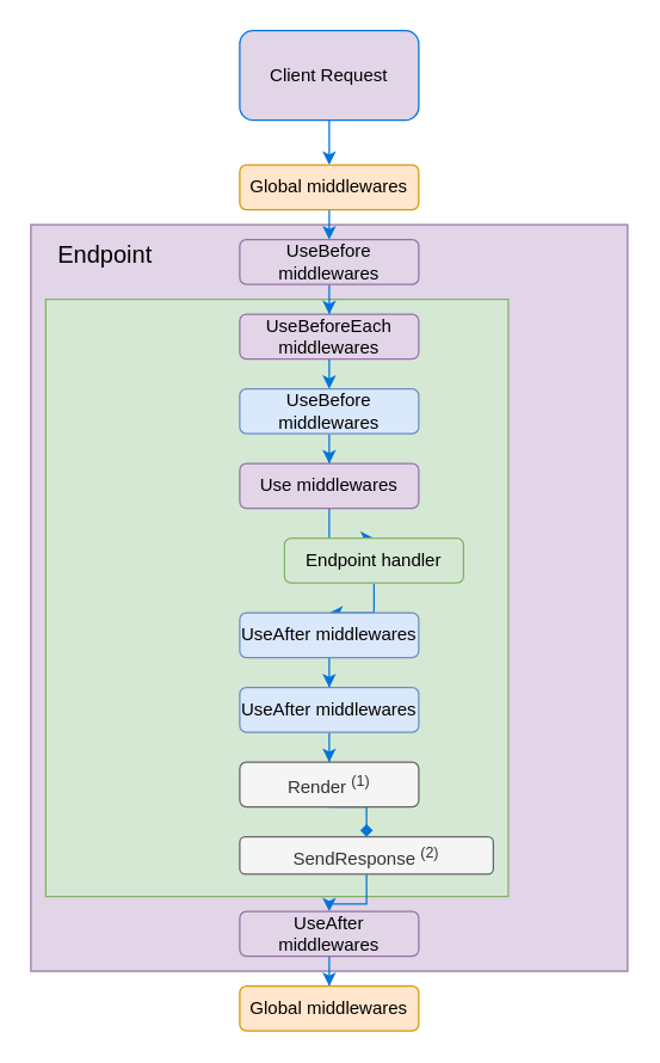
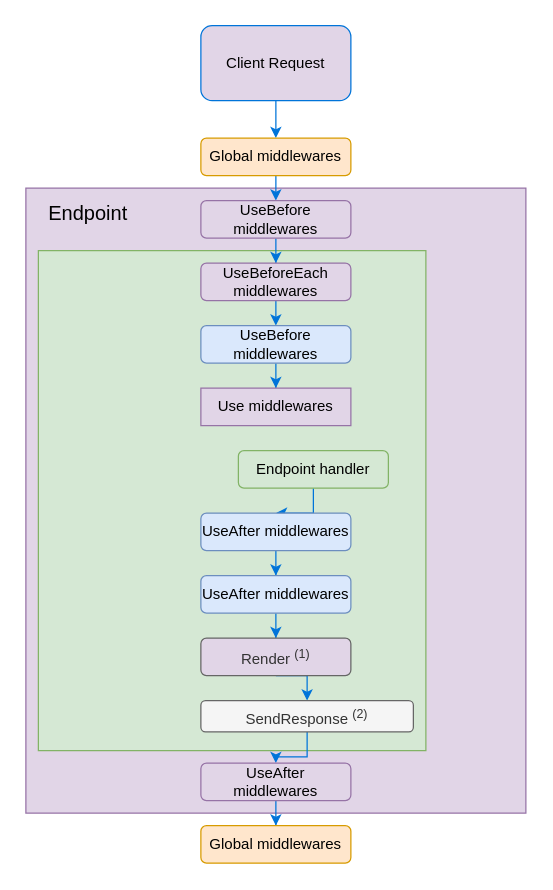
  <mxCell id="0" />
  <mxCell id="1" parent="0" />
  <mxCell id="2" value="" style="rounded=0;whiteSpace=wrap;html=1;strokeColor=#9673a6;fillColor=#e1d5e7;" vertex="1" parent="1"><mxGeometry x="20" y="150" width="400" height="500" as="geometry" /></mxCell>
  <mxCell id="3" value="" style="rounded=0;whiteSpace=wrap;html=1;strokeColor=#82b366;fillColor=#d5e8d4;" vertex="1" parent="1"><mxGeometry x="30" y="200" width="310" height="400" as="geometry" /></mxCell>
  <mxCell id="4" style="edgeStyle=orthogonalEdgeStyle;rounded=0;orthogonalLoop=1;jettySize=auto;html=1;exitX=0.5;exitY=1;exitDx=0;exitDy=0;entryX=0.5;entryY=0;entryDx=0;entryDy=0;strokeColor=#0074d9;" edge="1" parent="1" source="5" target="7"><mxGeometry relative="1" as="geometry" /></mxCell>
  <mxCell id="5" value="Client Request" style="rounded=1;whiteSpace=wrap;html=1;strokeColor=#0074d9;fontFamily=Helvetica;fillColor=#e1d5e7;" vertex="1" parent="1"><mxGeometry x="160" y="20" width="120" height="60" as="geometry" /></mxCell>
  <mxCell id="6" style="edgeStyle=orthogonalEdgeStyle;rounded=0;orthogonalLoop=1;jettySize=auto;html=1;exitX=0.5;exitY=1;exitDx=0;exitDy=0;entryX=0.5;entryY=0;entryDx=0;entryDy=0;strokeColor=#0074d9;" edge="1" parent="1" source="7" target="9"><mxGeometry relative="1" as="geometry" /></mxCell>
  <mxCell id="7" value="Global middlewares" style="rounded=1;whiteSpace=wrap;html=1;strokeColor=#d79b00;fillColor=#ffe6cc;fontFamily=Helvetica;" vertex="1" parent="1"><mxGeometry x="160" y="110" width="120" height="30" as="geometry" /></mxCell>
  <mxCell id="8" style="edgeStyle=orthogonalEdgeStyle;rounded=0;orthogonalLoop=1;jettySize=auto;html=1;exitX=0.5;exitY=1;exitDx=0;exitDy=0;strokeColor=#0074d9;" edge="1" parent="1" source="9" target="11"><mxGeometry relative="1" as="geometry" /></mxCell>
  <mxCell id="9" value="&lt;div&gt;UseBefore &lt;br&gt;&lt;/div&gt;&lt;div&gt;middlewares&lt;/div&gt;" style="rounded=1;whiteSpace=wrap;html=1;strokeColor=#9673a6;fillColor=#e1d5e7;fontFamily=Helvetica;" vertex="1" parent="1"><mxGeometry x="160" y="160" width="120" height="30" as="geometry" /></mxCell>
  <mxCell id="10" style="edgeStyle=orthogonalEdgeStyle;rounded=0;orthogonalLoop=1;jettySize=auto;html=1;exitX=0.5;exitY=1;exitDx=0;exitDy=0;entryX=0.5;entryY=0;entryDx=0;entryDy=0;strokeColor=#0074d9;" edge="1" parent="1" source="11" target="13"><mxGeometry relative="1" as="geometry" /></mxCell>
  <mxCell id="11" value="UseBeforeEach middlewares" style="rounded=1;whiteSpace=wrap;html=1;strokeColor=#9673a6;fillColor=#e1d5e7;fontFamily=Helvetica;" vertex="1" parent="1"><mxGeometry x="160" y="210" width="120" height="30" as="geometry" /></mxCell>
  <mxCell id="12" value="" style="edgeStyle=orthogonalEdgeStyle;rounded=0;orthogonalLoop=1;jettySize=auto;html=1;strokeColor=#0074d9;" edge="1" parent="1" source="13" target="15"><mxGeometry relative="1" as="geometry" /></mxCell>
  <mxCell id="13" value="UseBefore middlewares" style="rounded=1;whiteSpace=wrap;html=1;strokeColor=#6c8ebf;fillColor=#dae8fc;fontFamily=Helvetica;" vertex="1" parent="1"><mxGeometry x="160" y="260" width="120" height="30" as="geometry" /></mxCell>
- <mxCell id="14" value="" style="edgeStyle=orthogonalEdgeStyle;rounded=0;orthogonalLoop=1;jettySize=auto;html=1;strokeColor=#0074d9;" edge="1" parent="1" source="15" target="17"><mxGeometry relative="1" as="geometry" /></mxCell>
- <mxCell id="15" value="Use middlewares" style="rounded=1;whiteSpace=wrap;html=1;strokeColor=#9673a6;fillColor=#e1d5e7;fontFamily=Helvetica;" vertex="1" parent="1"><mxGeometry x="160" y="310" width="120" height="30" as="geometry" /></mxCell>
+ <mxCell id="15" value="Use middlewares" style="whiteSpace=wrap;html=1;strokeColor=#9673a6;fillColor=#e1d5e7;fontFamily=Helvetica;rounded=0;" vertex="1" parent="1"><mxGeometry x="160" y="310" width="120" height="30" as="geometry" /></mxCell>
  <mxCell id="16" value="" style="edgeStyle=orthogonalEdgeStyle;rounded=0;orthogonalLoop=1;jettySize=auto;html=1;strokeColor=#0074d9;" edge="1" parent="1" source="17" target="19"><mxGeometry relative="1" as="geometry" /></mxCell>
  <mxCell id="17" value="Endpoint handler" style="rounded=1;whiteSpace=wrap;html=1;strokeColor=#82b366;fillColor=#d5e8d4;fontFamily=Helvetica;" vertex="1" parent="1"><mxGeometry x="190" y="360" width="120" height="30" as="geometry" /></mxCell>
  <mxCell id="18" value="" style="edgeStyle=orthogonalEdgeStyle;rounded=0;orthogonalLoop=1;jettySize=auto;html=1;strokeColor=#0074d9;" edge="1" parent="1" source="19" target="21"><mxGeometry relative="1" as="geometry" /></mxCell>
  <mxCell id="19" value="UseAfter middlewares" style="rounded=1;whiteSpace=wrap;html=1;strokeColor=#6c8ebf;fillColor=#dae8fc;fontFamily=Helvetica;" vertex="1" parent="1"><mxGeometry x="160" y="410" width="120" height="30" as="geometry" /></mxCell>
  <mxCell id="20" value="" style="edgeStyle=orthogonalEdgeStyle;rounded=0;orthogonalLoop=1;jettySize=auto;html=1;strokeColor=#0074d9;" edge="1" parent="1" source="21" target="23"><mxGeometry relative="1" as="geometry" /></mxCell>
  <mxCell id="21" value="UseAfter middlewares" style="rounded=1;whiteSpace=wrap;html=1;strokeColor=#6c8ebf;fillColor=#dae8fc;fontFamily=Helvetica;" vertex="1" parent="1"><mxGeometry x="160" y="460" width="120" height="30" as="geometry" /></mxCell>
- <mxCell id="22" style="edgeStyle=orthogonalEdgeStyle;rounded=0;orthogonalLoop=1;jettySize=auto;html=1;exitX=0.5;exitY=1;exitDx=0;exitDy=0;entryX=0.5;entryY=0;entryDx=0;entryDy=0;strokeColor=#0074d9;endArrow=diamond;" edge="1" parent="1" source="23" target="25"><mxGeometry relative="1" as="geometry" /></mxCell>
- <mxCell id="23" value="Render &lt;sup&gt;(1)&lt;/sup&gt;" style="rounded=1;whiteSpace=wrap;html=1;strokeColor=#666666;fillColor=#f5f5f5;fontColor=#333333;fontFamily=Helvetica;" vertex="1" parent="1"><mxGeometry x="160" y="510" width="120" height="30" as="geometry" /></mxCell>
+ <mxCell id="22" style="edgeStyle=orthogonalEdgeStyle;rounded=0;orthogonalLoop=1;jettySize=auto;html=1;exitX=0.5;exitY=1;exitDx=0;exitDy=0;entryX=0.5;entryY=0;entryDx=0;entryDy=0;strokeColor=#0074d9;" edge="1" parent="1" source="23" target="25"><mxGeometry relative="1" as="geometry" /></mxCell>
+ <mxCell id="23" value="Render &lt;sup&gt;(1)&lt;/sup&gt;" style="rounded=1;whiteSpace=wrap;html=1;strokeColor=#666666;fillColor=#e1d5e7;fontColor=#333333;fontFamily=Helvetica;" vertex="1" parent="1"><mxGeometry x="160" y="510" width="120" height="30" as="geometry" /></mxCell>
  <mxCell id="24" value="" style="edgeStyle=orthogonalEdgeStyle;rounded=0;orthogonalLoop=1;jettySize=auto;html=1;strokeColor=#0074d9;" edge="1" parent="1" source="25" target="27"><mxGeometry relative="1" as="geometry" /></mxCell>
  <mxCell id="25" value="SendResponse &lt;sup&gt;(2)&lt;/sup&gt;" style="rounded=1;whiteSpace=wrap;html=1;strokeColor=#666666;fillColor=#f5f5f5;fontColor=#333333;fontFamily=Helvetica;" vertex="1" parent="1"><mxGeometry x="160" y="560" width="170" height="25" as="geometry" /></mxCell>
  <mxCell id="26" value="" style="edgeStyle=orthogonalEdgeStyle;rounded=0;orthogonalLoop=1;jettySize=auto;html=1;strokeColor=#0074d9;" edge="1" parent="1" source="27" target="28"><mxGeometry relative="1" as="geometry" /></mxCell>
  <mxCell id="27" value="&lt;div&gt;UseAfter&lt;/div&gt;&lt;div&gt;middlewares&lt;br&gt;&lt;/div&gt;" style="rounded=1;whiteSpace=wrap;html=1;strokeColor=#9673a6;fillColor=#e1d5e7;fontFamily=Helvetica;" vertex="1" parent="1"><mxGeometry x="160" y="610" width="120" height="30" as="geometry" /></mxCell>
  <mxCell id="28" value="Global middlewares" style="rounded=1;whiteSpace=wrap;html=1;strokeColor=#d79b00;fillColor=#ffe6cc;fontFamily=Helvetica;" vertex="1" parent="1"><mxGeometry x="160" y="660" width="120" height="30" as="geometry" /></mxCell>
  <mxCell id="29" value="&lt;font style=&quot;font-size: 16px;&quot;&gt;Endpoint&lt;/font&gt;" style="text;html=1;strokeColor=none;fillColor=none;align=center;verticalAlign=middle;whiteSpace=wrap;rounded=0;fontFamily=Helvetica;fontSize=16;" vertex="1" parent="1"><mxGeometry x="50" y="160" width="40" height="20" as="geometry" /></mxCell>
